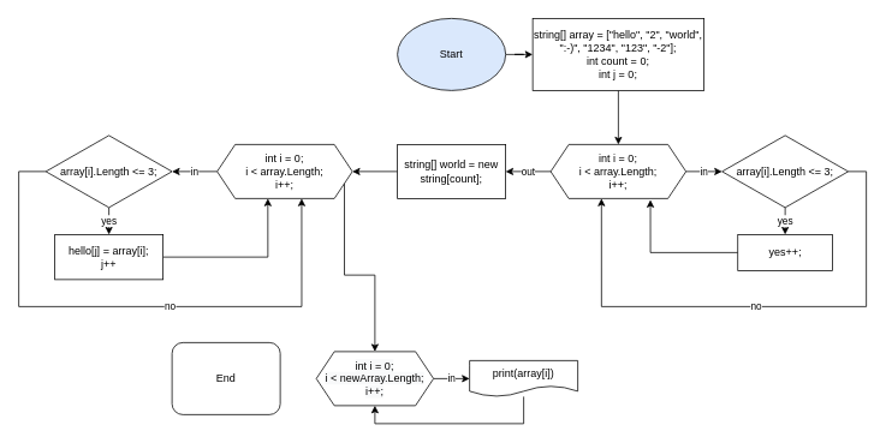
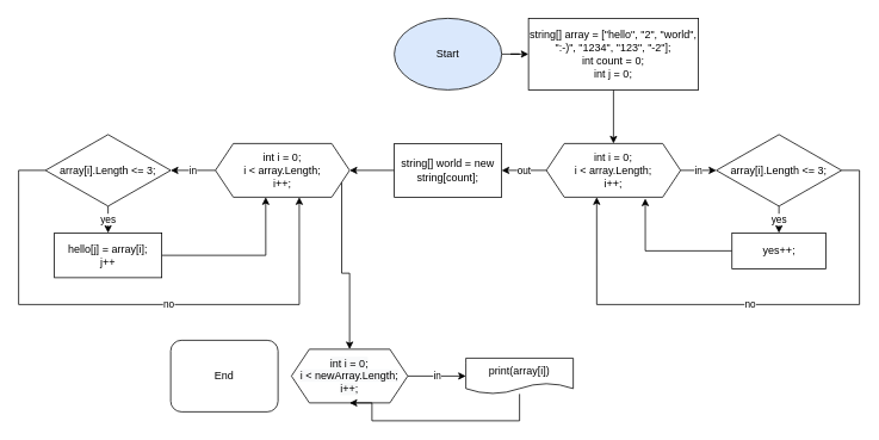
  <mxCell id="0" />
  <mxCell id="1" parent="0" />
  <mxCell id="2" style="edgeStyle=orthogonalEdgeStyle;rounded=0;orthogonalLoop=1;jettySize=auto;html=1;fontColor=#000000;" edge="1" parent="1" source="3" target="5"><mxGeometry relative="1" as="geometry" /></mxCell>
  <mxCell id="3" value="Start" style="ellipse;whiteSpace=wrap;html=1;fillColor=#dae8fc;" vertex="1" parent="1"><mxGeometry x="440" y="20" width="120" height="80" as="geometry" /></mxCell>
  <mxCell id="4" style="edgeStyle=orthogonalEdgeStyle;rounded=0;orthogonalLoop=1;jettySize=auto;html=1;entryX=0.5;entryY=0;entryDx=0;entryDy=0;fontColor=#000000;" edge="1" parent="1" source="5" target="8"><mxGeometry relative="1" as="geometry" /></mxCell>
  <mxCell id="5" value="string[] array = [&quot;hello&quot;, &quot;2&quot;, &quot;world&quot;, &quot;:-)&quot;, &quot;1234&quot;, &quot;123&quot;, &quot;-2&quot;];&lt;br&gt;int count = 0;&lt;br&gt;int j = 0;" style="rounded=0;whiteSpace=wrap;html=1;" vertex="1" parent="1"><mxGeometry x="590" y="20" width="190" height="80" as="geometry" /></mxCell>
  <mxCell id="6" value="in" style="edgeStyle=orthogonalEdgeStyle;rounded=0;orthogonalLoop=1;jettySize=auto;html=1;entryX=0;entryY=0.5;entryDx=0;entryDy=0;fontColor=#000000;" edge="1" parent="1" source="8" target="11"><mxGeometry relative="1" as="geometry" /></mxCell>
  <mxCell id="7" value="out" style="edgeStyle=orthogonalEdgeStyle;rounded=0;orthogonalLoop=1;jettySize=auto;html=1;entryX=1;entryY=0.5;entryDx=0;entryDy=0;fontColor=#000000;" edge="1" parent="1" source="8" target="15"><mxGeometry relative="1" as="geometry" /></mxCell>
  <mxCell id="8" value="int i = 0; &lt;br&gt;i &amp;lt; array.Length;&lt;br&gt;i++;" style="shape=hexagon;perimeter=hexagonPerimeter2;whiteSpace=wrap;html=1;fixedSize=1;fontColor=#000000;" vertex="1" parent="1"><mxGeometry x="610" y="160" width="150" height="60" as="geometry" /></mxCell>
  <mxCell id="9" value="yes" style="edgeStyle=orthogonalEdgeStyle;rounded=0;orthogonalLoop=1;jettySize=auto;html=1;entryX=0.5;entryY=0;entryDx=0;entryDy=0;fontColor=#000000;" edge="1" parent="1" source="11" target="13"><mxGeometry relative="1" as="geometry" /></mxCell>
  <mxCell id="10" value="no" style="edgeStyle=orthogonalEdgeStyle;rounded=0;orthogonalLoop=1;jettySize=auto;html=1;entryX=0.375;entryY=1;entryDx=0;entryDy=0;fontColor=#000000;" edge="1" parent="1" source="11" target="8"><mxGeometry relative="1" as="geometry"><Array as="points"><mxPoint x="960" y="190" /><mxPoint x="960" y="340" /><mxPoint x="666" y="340" /></Array></mxGeometry></mxCell>
  <mxCell id="11" value="array[i].Length &amp;lt;= 3;" style="rhombus;whiteSpace=wrap;html=1;fontColor=#000000;" vertex="1" parent="1"><mxGeometry x="800" y="150" width="140" height="80" as="geometry" /></mxCell>
  <mxCell id="12" style="edgeStyle=orthogonalEdgeStyle;rounded=0;orthogonalLoop=1;jettySize=auto;html=1;entryX=0.737;entryY=1.025;entryDx=0;entryDy=0;entryPerimeter=0;fontColor=#000000;" edge="1" parent="1" source="13" target="8"><mxGeometry relative="1" as="geometry" /></mxCell>
  <mxCell id="13" value="yes++;" style="rounded=0;whiteSpace=wrap;html=1;fontColor=#000000;" vertex="1" parent="1"><mxGeometry x="817.5" y="260" width="105" height="40" as="geometry" /></mxCell>
  <mxCell id="14" style="edgeStyle=orthogonalEdgeStyle;rounded=0;orthogonalLoop=1;jettySize=auto;html=1;entryX=1;entryY=0.5;entryDx=0;entryDy=0;fontColor=#000000;" edge="1" parent="1" source="15" target="18"><mxGeometry relative="1" as="geometry" /></mxCell>
  <mxCell id="15" value="string[] world = new string[count];" style="rounded=0;whiteSpace=wrap;html=1;fontColor=#000000;" vertex="1" parent="1"><mxGeometry x="440" y="160" width="120" height="60" as="geometry" /></mxCell>
  <mxCell id="16" value="in" style="edgeStyle=orthogonalEdgeStyle;rounded=0;orthogonalLoop=1;jettySize=auto;html=1;entryX=1;entryY=0.5;entryDx=0;entryDy=0;fontColor=#000000;" edge="1" parent="1" source="18" target="22"><mxGeometry relative="1" as="geometry" /></mxCell>
  <mxCell id="17" style="edgeStyle=orthogonalEdgeStyle;rounded=0;orthogonalLoop=1;jettySize=auto;html=1;exitX=1;exitY=0.75;exitDx=0;exitDy=0;fontColor=#000000;entryX=0.5;entryY=0;entryDx=0;entryDy=0;" edge="1" parent="1" source="18" target="26"><mxGeometry relative="1" as="geometry"><mxPoint x="410" y="350" as="targetPoint" /></mxGeometry></mxCell>
  <mxCell id="18" value="int i = 0; &lt;br&gt;i &amp;lt; array.Length;&lt;br&gt;i++;" style="shape=hexagon;perimeter=hexagonPerimeter2;whiteSpace=wrap;html=1;fixedSize=1;fontColor=#000000;" vertex="1" parent="1"><mxGeometry x="240" y="160" width="150" height="60" as="geometry" /></mxCell>
  <mxCell id="19" value="yes" style="edgeStyle=orthogonalEdgeStyle;rounded=0;orthogonalLoop=1;jettySize=auto;html=1;entryX=0.5;entryY=0;entryDx=0;entryDy=0;fontColor=#000000;" edge="1" parent="1" source="22" target="24"><mxGeometry relative="1" as="geometry" /></mxCell>
  <mxCell id="20" style="edgeStyle=orthogonalEdgeStyle;rounded=0;orthogonalLoop=1;jettySize=auto;html=1;entryX=0.625;entryY=1;entryDx=0;entryDy=0;fontColor=#000000;" edge="1" parent="1" source="22" target="18"><mxGeometry relative="1" as="geometry"><Array as="points"><mxPoint x="20" y="190" /><mxPoint x="20" y="340" /><mxPoint x="334" y="340" /></Array></mxGeometry></mxCell>
  <mxCell id="21" value="no" style="edgeLabel;html=1;align=center;verticalAlign=middle;resizable=0;points=[];fontColor=#000000;" vertex="1" connectable="0" parent="20"><mxGeometry x="0.129" y="2" relative="1" as="geometry"><mxPoint x="1" y="1" as="offset" /></mxGeometry></mxCell>
  <mxCell id="22" value="array[i].Length &amp;lt;= 3;" style="rhombus;whiteSpace=wrap;html=1;fontColor=#000000;" vertex="1" parent="1"><mxGeometry x="50" y="150" width="140" height="80" as="geometry" /></mxCell>
  <mxCell id="23" style="edgeStyle=orthogonalEdgeStyle;rounded=0;orthogonalLoop=1;jettySize=auto;html=1;entryX=0.375;entryY=1;entryDx=0;entryDy=0;fontColor=#000000;" edge="1" parent="1" source="24" target="18"><mxGeometry relative="1" as="geometry" /></mxCell>
  <mxCell id="24" value="hello[j] = array[i];&lt;br&gt;j++" style="rounded=0;whiteSpace=wrap;html=1;fontColor=#000000;" vertex="1" parent="1"><mxGeometry x="60" y="260" width="120" height="50" as="geometry" /></mxCell>
  <mxCell id="25" value="in" style="edgeStyle=orthogonalEdgeStyle;rounded=0;orthogonalLoop=1;jettySize=auto;html=1;entryX=0;entryY=0.5;entryDx=0;entryDy=0;fontColor=#000000;" edge="1" parent="1" source="26" target="28"><mxGeometry relative="1" as="geometry" /></mxCell>
- <mxCell id="26" value="&lt;span style=&quot;color: rgb(0, 0, 0); font-family: Helvetica; font-size: 12px; font-style: normal; font-variant-ligatures: normal; font-variant-caps: normal; font-weight: 400; letter-spacing: normal; orphans: 2; text-align: center; text-indent: 0px; text-transform: none; widows: 2; word-spacing: 0px; -webkit-text-stroke-width: 0px; background-color: rgb(248, 249, 250); text-decoration-thickness: initial; text-decoration-style: initial; text-decoration-color: initial; float: none; display: inline !important;&quot;&gt;int i = 0;&lt;/span&gt;&lt;br style=&quot;color: rgb(0, 0, 0); font-family: Helvetica; font-size: 12px; font-style: normal; font-variant-ligatures: normal; font-variant-caps: normal; font-weight: 400; letter-spacing: normal; orphans: 2; text-align: center; text-indent: 0px; text-transform: none; widows: 2; word-spacing: 0px; -webkit-text-stroke-width: 0px; background-color: rgb(248, 249, 250); text-decoration-thickness: initial; text-decoration-style: initial; text-decoration-color: initial;&quot;&gt;&lt;span style=&quot;color: rgb(0, 0, 0); font-family: Helvetica; font-size: 12px; font-style: normal; font-variant-ligatures: normal; font-variant-caps: normal; font-weight: 400; letter-spacing: normal; orphans: 2; text-align: center; text-indent: 0px; text-transform: none; widows: 2; word-spacing: 0px; -webkit-text-stroke-width: 0px; background-color: rgb(248, 249, 250); text-decoration-thickness: initial; text-decoration-style: initial; text-decoration-color: initial; float: none; display: inline !important;&quot;&gt;i &amp;lt; newArray.Length;&lt;/span&gt;&lt;br style=&quot;color: rgb(0, 0, 0); font-family: Helvetica; font-size: 12px; font-style: normal; font-variant-ligatures: normal; font-variant-caps: normal; font-weight: 400; letter-spacing: normal; orphans: 2; text-align: center; text-indent: 0px; text-transform: none; widows: 2; word-spacing: 0px; -webkit-text-stroke-width: 0px; background-color: rgb(248, 249, 250); text-decoration-thickness: initial; text-decoration-style: initial; text-decoration-color: initial;&quot;&gt;&lt;span style=&quot;color: rgb(0, 0, 0); font-family: Helvetica; font-size: 12px; font-style: normal; font-variant-ligatures: normal; font-variant-caps: normal; font-weight: 400; letter-spacing: normal; orphans: 2; text-align: center; text-indent: 0px; text-transform: none; widows: 2; word-spacing: 0px; -webkit-text-stroke-width: 0px; background-color: rgb(248, 249, 250); text-decoration-thickness: initial; text-decoration-style: initial; text-decoration-color: initial; float: none; display: inline !important;&quot;&gt;i++;&lt;/span&gt;" style="shape=hexagon;perimeter=hexagonPerimeter2;whiteSpace=wrap;html=1;fixedSize=1;fontColor=#000000;" vertex="1" parent="1"><mxGeometry x="350" y="390" width="130" height="60" as="geometry" /></mxCell>
+ <mxCell id="26" value="&lt;span style=&quot;color: rgb(0, 0, 0); font-family: Helvetica; font-size: 12px; font-style: normal; font-variant-ligatures: normal; font-variant-caps: normal; font-weight: 400; letter-spacing: normal; orphans: 2; text-align: center; text-indent: 0px; text-transform: none; widows: 2; word-spacing: 0px; -webkit-text-stroke-width: 0px; background-color: rgb(248, 249, 250); text-decoration-thickness: initial; text-decoration-style: initial; text-decoration-color: initial; float: none; display: inline !important;&quot;&gt;int i = 0;&lt;/span&gt;&lt;br style=&quot;color: rgb(0, 0, 0); font-family: Helvetica; font-size: 12px; font-style: normal; font-variant-ligatures: normal; font-variant-caps: normal; font-weight: 400; letter-spacing: normal; orphans: 2; text-align: center; text-indent: 0px; text-transform: none; widows: 2; word-spacing: 0px; -webkit-text-stroke-width: 0px; background-color: rgb(248, 249, 250); text-decoration-thickness: initial; text-decoration-style: initial; text-decoration-color: initial;&quot;&gt;&lt;span style=&quot;color: rgb(0, 0, 0); font-family: Helvetica; font-size: 12px; font-style: normal; font-variant-ligatures: normal; font-variant-caps: normal; font-weight: 400; letter-spacing: normal; orphans: 2; text-align: center; text-indent: 0px; text-transform: none; widows: 2; word-spacing: 0px; -webkit-text-stroke-width: 0px; background-color: rgb(248, 249, 250); text-decoration-thickness: initial; text-decoration-style: initial; text-decoration-color: initial; float: none; display: inline !important;&quot;&gt;i &amp;lt; newArray.Length;&lt;/span&gt;&lt;br style=&quot;color: rgb(0, 0, 0); font-family: Helvetica; font-size: 12px; font-style: normal; font-variant-ligatures: normal; font-variant-caps: normal; font-weight: 400; letter-spacing: normal; orphans: 2; text-align: center; text-indent: 0px; text-transform: none; widows: 2; word-spacing: 0px; -webkit-text-stroke-width: 0px; background-color: rgb(248, 249, 250); text-decoration-thickness: initial; text-decoration-style: initial; text-decoration-color: initial;&quot;&gt;&lt;span style=&quot;color: rgb(0, 0, 0); font-family: Helvetica; font-size: 12px; font-style: normal; font-variant-ligatures: normal; font-variant-caps: normal; font-weight: 400; letter-spacing: normal; orphans: 2; text-align: center; text-indent: 0px; text-transform: none; widows: 2; word-spacing: 0px; -webkit-text-stroke-width: 0px; background-color: rgb(248, 249, 250); text-decoration-thickness: initial; text-decoration-style: initial; text-decoration-color: initial; float: none; display: inline !important;&quot;&gt;i++;&lt;/span&gt;" style="shape=hexagon;perimeter=hexagonPerimeter2;whiteSpace=wrap;html=1;fixedSize=1;fontColor=#000000;" vertex="1" parent="1"><mxGeometry x="325" y="390" width="130" height="60" as="geometry" /></mxCell>
  <mxCell id="27" style="edgeStyle=orthogonalEdgeStyle;rounded=0;orthogonalLoop=1;jettySize=auto;html=1;entryX=0.5;entryY=1;entryDx=0;entryDy=0;fontColor=#000000;" edge="1" parent="1" source="28" target="26"><mxGeometry relative="1" as="geometry"><Array as="points"><mxPoint x="580" y="470" /><mxPoint x="415" y="470" /></Array></mxGeometry></mxCell>
  <mxCell id="28" value="print(array[i])" style="shape=document;whiteSpace=wrap;html=1;boundedLbl=1;fontColor=#000000;" vertex="1" parent="1"><mxGeometry x="520" y="400" width="120" height="40" as="geometry" /></mxCell>
  <mxCell id="29" value="End" style="whiteSpace=wrap;html=1;fontColor=#000000;rounded=1;" vertex="1" parent="1"><mxGeometry x="190" y="380" width="120" height="80" as="geometry" /></mxCell>
